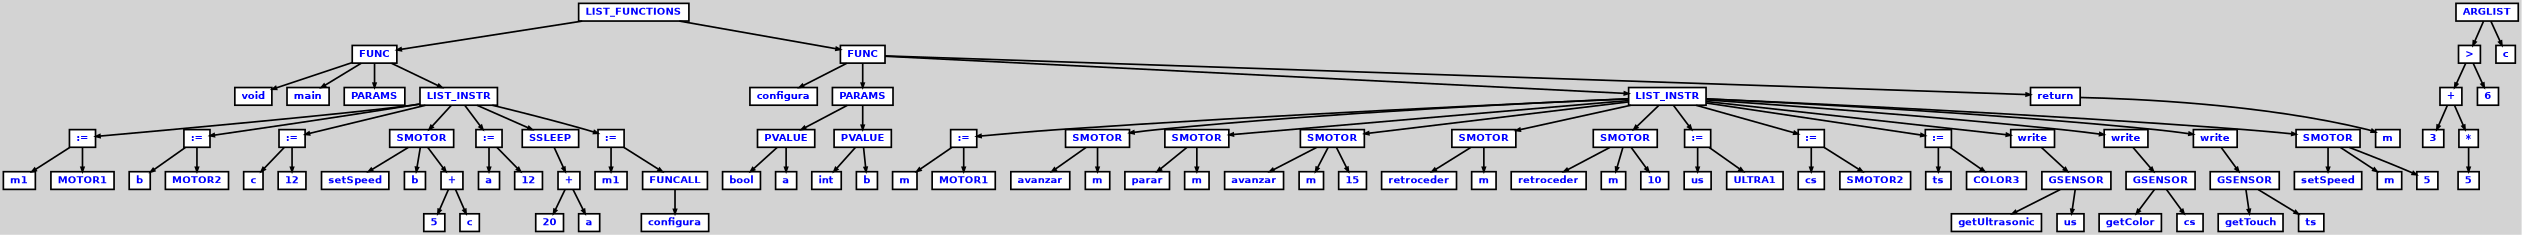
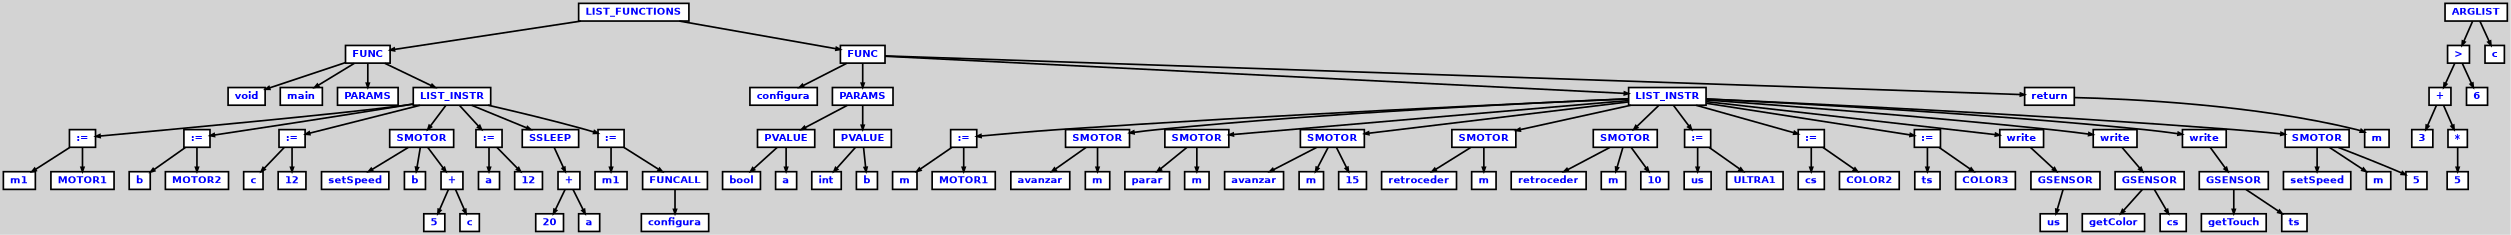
  digraph {
    bgcolor=lightgrey
    ordering=out
    ranksep=.4
    node [color=black fillcolor=white fixedsize=false fontcolor=blue fontname="Helvetica-bold" fontsize=12 shape=box style="filled, solid, bold"]
    edge [arrowsize=.5 color=black style=bold]
    n1 [height=.25 label=LIST_FUNCTIONS width=.25]
    n2 [height=.25 label=FUNC width=.25]
    n3 [height=.25 label=FUNC width=.25]
    n4 [height=.25 label=void width=.25]
    n5 [height=.25 label=main width=.25]
    n6 [height=.25 label=PARAMS width=.25]
    n7 [height=.25 label=LIST_INSTR width=.25]
    n8 [height=.25 label=configura width=.25]
    n9 [height=.25 label=PARAMS width=.25]
    n10 [height=.25 label=LIST_INSTR width=.25]
    n11 [height=.25 label=return width=.25]
    n12 [height=.25 label=":=" width=.25]
    n13 [height=.25 label=":=" width=.25]
    n14 [height=.25 label=":=" width=.25]
    n15 [height=.25 label=SMOTOR width=.25]
    n16 [height=.25 label=":=" width=.25]
    n17 [height=.25 label=SSLEEP width=.25]
    n18 [height=.25 label=":=" width=.25]
    n19 [height=.25 label=m1 width=.25]
    n20 [height=.25 label=MOTOR1 width=.25]
    n21 [height=.25 label=b width=.25]
    n22 [height=.25 label=MOTOR2 width=.25]
    n23 [height=.25 label=c width=.25]
    n24 [height=.25 label=12 width=.25]
    n25 [height=.25 label=setSpeed width=.25]
    n26 [height=.25 label=b width=.25]
    n27 [height=.25 label="+" width=.25]
    n28 [height=.25 label=a width=.25]
    n29 [height=.25 label=12 width=.25]
    n30 [height=.25 label="+" width=.25]
    n31 [height=.25 label=m1 width=.25]
    n32 [height=.25 label=FUNCALL width=.25]
    n33 [height=.25 label=5 width=.25]
    n34 [height=.25 label=c width=.25]
    n35 [height=.25 label=20 width=.25]
    n36 [height=.25 label=a width=.25]
    n37 [height=.25 label=configura width=.25]
    n38 [height=.25 label=ARGLIST width=.25]
    n39 [height=.25 label=">" width=.25]
    n40 [height=.25 label=c width=.25]
    n41 [height=.25 label="+" width=.25]
    n42 [height=.25 label=6 width=.25]
    n43 [height=.25 label=3 width=.25]
    n44 [height=.25 label="*" width=.25]
    n45 [height=.25 label=5 width=.25]
    n46 [height=.25 label=PVALUE width=.25]
    n47 [height=.25 label=PVALUE width=.25]
    n48 [height=.25 label=":=" width=.25]
    n49 [height=.25 label=SMOTOR width=.25]
    n50 [height=.25 label=SMOTOR width=.25]
    n51 [height=.25 label=SMOTOR width=.25]
    n52 [height=.25 label=SMOTOR width=.25]
    n53 [height=.25 label=SMOTOR width=.25]
    n54 [height=.25 label=":=" width=.25]
    n55 [height=.25 label=":=" width=.25]
    n56 [height=.25 label=":=" width=.25]
    n57 [height=.25 label=write width=.25]
    n58 [height=.25 label=write width=.25]
    n59 [height=.25 label=write width=.25]
    n60 [height=.25 label=SMOTOR width=.25]
    n61 [height=.25 label=m width=.25]
    n62 [height=.25 label=bool width=.25]
    n63 [height=.25 label=a width=.25]
    n64 [height=.25 label=int width=.25]
    n65 [height=.25 label=b width=.25]
    n66 [height=.25 label=m width=.25]
    n67 [height=.25 label=MOTOR1 width=.25]
    n68 [height=.25 label=avanzar width=.25]
    n69 [height=.25 label=m width=.25]
    n70 [height=.25 label=parar width=.25]
    n71 [height=.25 label=m width=.25]
    n72 [height=.25 label=avanzar width=.25]
    n73 [height=.25 label=m width=.25]
    n74 [height=.25 label=15 width=.25]
    n75 [height=.25 label=retroceder width=.25]
    n76 [height=.25 label=m width=.25]
    n77 [height=.25 label=retroceder width=.25]
    n78 [height=.25 label=m width=.25]
    n79 [height=.25 label=10 width=.25]
    n80 [height=.25 label=us width=.25]
    n81 [height=.25 label=ULTRA1 width=.25]
    n82 [height=.25 label=cs width=.25]
-   n83 [height=.25 label=SMOTOR2 width=.25]
+   n83 [height=.25 label=COLOR2 width=.25]
    n84 [height=.25 label=ts width=.25]
    n85 [height=.25 label=COLOR3 width=.25]
    n86 [height=.25 label=GSENSOR width=.25]
    n87 [height=.25 label=GSENSOR width=.25]
    n88 [height=.25 label=GSENSOR width=.25]
    n89 [height=.25 label=setSpeed width=.25]
    n90 [height=.25 label=m width=.25]
    n91 [height=.25 label=5 width=.25]
-   n92 [height=.25 label=getUltrasonic width=.25]
    n93 [height=.25 label=us width=.25]
    n94 [height=.25 label=getColor width=.25]
    n95 [height=.25 label=cs width=.25]
    n96 [height=.25 label=getTouch width=.25]
    n97 [height=.25 label=ts width=.25]
    n1 -> n2
    n1 -> n3
    n2 -> n4
    n2 -> n5
    n2 -> n6
    n2 -> n7
    n3 -> n8
    n3 -> n9
    n3 -> n10
    n3 -> n11
    n7 -> n12
    n7 -> n13
    n7 -> n14
    n7 -> n15
    n7 -> n16
    n7 -> n17
    n7 -> n18
    n9 -> n46
    n9 -> n47
    n10 -> n48
    n10 -> n49
    n10 -> n50
    n10 -> n51
    n10 -> n52
    n10 -> n53
    n10 -> n54
    n10 -> n55
    n10 -> n56
    n10 -> n57
    n10 -> n58
    n10 -> n59
    n10 -> n60
    n11 -> n61
    n12 -> n19
    n12 -> n20
    n13 -> n21
    n13 -> n22
    n14 -> n23
    n14 -> n24
    n15 -> n25
    n15 -> n26
    n15 -> n27
    n16 -> n28
    n16 -> n29
    n17 -> n30
    n18 -> n31
    n18 -> n32
    n27 -> n33
    n27 -> n34
    n30 -> n35
    n30 -> n36
    n32 -> n37
    n38 -> n39
    n38 -> n40
    n39 -> n41
    n39 -> n42
    n41 -> n43
    n41 -> n44
    n44 -> n45
    n46 -> n62
    n46 -> n63
    n47 -> n64
    n47 -> n65
    n48 -> n66
    n48 -> n67
    n49 -> n68
    n49 -> n69
    n50 -> n70
    n50 -> n71
    n51 -> n72
    n51 -> n73
    n51 -> n74
    n52 -> n75
    n52 -> n76
    n53 -> n77
    n53 -> n78
    n53 -> n79
    n54 -> n80
    n54 -> n81
    n55 -> n82
    n55 -> n83
    n56 -> n84
    n56 -> n85
    n57 -> n86
    n58 -> n87
    n59 -> n88
    n60 -> n89
    n60 -> n90
    n60 -> n91
-   n86 -> n92
    n86 -> n93
    n87 -> n94
    n87 -> n95
    n88 -> n96
    n88 -> n97
  }
